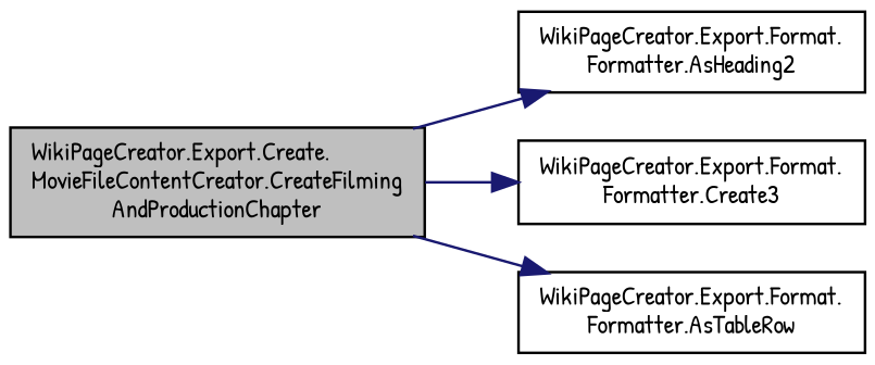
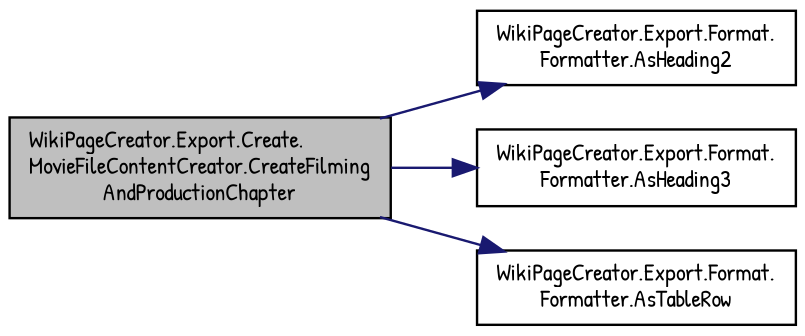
  digraph {
    rankdir=LR
    fontname="Patrick Hand"
    node [color=black fillcolor=white fontname="Patrick Hand" fontsize=10 shape=record style=filled]
    edge [color=midnightblue fontname="Patrick Hand" fontsize=10 labelfontname=Helvetica labelfontsize=10 style=solid]
    n1 [fillcolor=grey75 fontcolor=black height=0.2 label="WikiPageCreator.Export.Create.\lMovieFileContentCreator.CreateFilming\lAndProductionChapter" width=0.4]
    n2 [height=0.2 label="WikiPageCreator.Export.Format.\lFormatter.AsHeading2" width=0.4]
-   n3 [height=0.2 label="WikiPageCreator.Export.Format.\lFormatter.Create3" width=0.4]
+   n3 [height=0.2 label="WikiPageCreator.Export.Format.\lFormatter.AsHeading3" width=0.4]
    n4 [height=0.2 label="WikiPageCreator.Export.Format.\lFormatter.AsTableRow" width=0.4]
    n1 -> n2
    n1 -> n3
    n1 -> n4
  }
